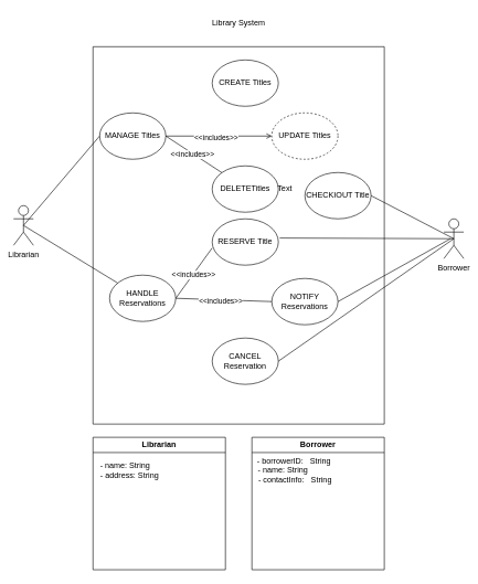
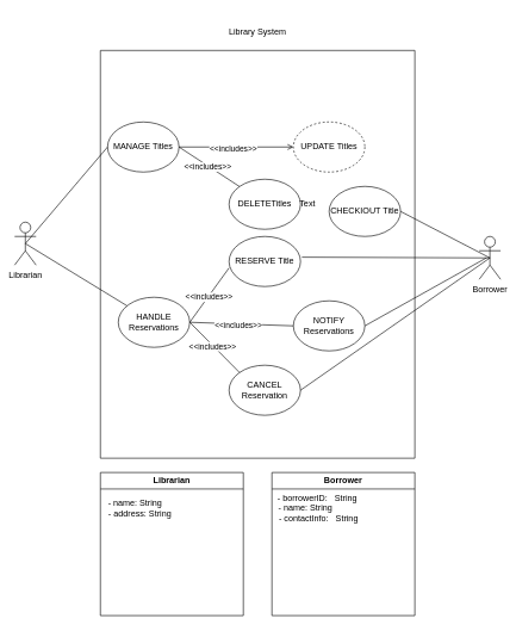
  <mxCell id="0" />
  <mxCell id="1" parent="0" />
  <mxCell id="2" value="" style="swimlane;startSize=0;" parent="1" vertex="1"><mxGeometry x="140" y="70" width="440" height="570" as="geometry" /></mxCell>
  <mxCell id="3" value="MANAGE Titles" style="ellipse;whiteSpace=wrap;html=1;" parent="2" vertex="1"><mxGeometry x="10" y="100" width="100" height="70" as="geometry" /></mxCell>
- <mxCell id="4" value="CREATE Titles" style="ellipse;whiteSpace=wrap;html=1;" parent="2" vertex="1"><mxGeometry x="180" y="20" width="100" height="70" as="geometry" /></mxCell>
  <mxCell id="5" value="UPDATE Titles" style="ellipse;whiteSpace=wrap;html=1;dashed=1;" parent="2" vertex="1"><mxGeometry x="270" y="100" width="100" height="70" as="geometry" /></mxCell>
  <mxCell id="6" value="DELETETitles" style="ellipse;whiteSpace=wrap;html=1;" parent="2" vertex="1"><mxGeometry x="180" y="180" width="100" height="70" as="geometry" /></mxCell>
  <mxCell id="7" value="" style="endArrow=open;html=1;rounded=0;exitX=1;exitY=0.5;exitDx=0;exitDy=0;entryX=0;entryY=0.5;entryDx=0;entryDy=0;" parent="2" source="3" target="5" edge="1"><mxGeometry width="50" height="50" relative="1" as="geometry"><mxPoint x="120" y="145" as="sourcePoint" /><mxPoint x="190" y="65" as="targetPoint" /></mxGeometry></mxCell>
  <mxCell id="8" value="&amp;lt;&amp;lt;includes&amp;gt;&amp;gt;" style="edgeLabel;html=1;align=center;verticalAlign=middle;resizable=0;points=[];" parent="7" vertex="1" connectable="0"><mxGeometry x="-0.06" y="-1" relative="1" as="geometry"><mxPoint as="offset" /></mxGeometry></mxCell>
  <mxCell id="9" value="" style="endArrow=none;html=1;rounded=0;exitX=1;exitY=0.5;exitDx=0;exitDy=0;entryX=0;entryY=0;entryDx=0;entryDy=0;" parent="2" source="3" target="6" edge="1"><mxGeometry width="50" height="50" relative="1" as="geometry"><mxPoint x="120" y="145" as="sourcePoint" /><mxPoint x="280" y="145" as="targetPoint" /></mxGeometry></mxCell>
  <mxCell id="10" value="&amp;lt;&amp;lt;includes&amp;gt;&amp;gt;" style="edgeLabel;html=1;align=center;verticalAlign=middle;resizable=0;points=[];" parent="9" vertex="1" connectable="0"><mxGeometry x="-0.06" y="-1" relative="1" as="geometry"><mxPoint as="offset" /></mxGeometry></mxCell>
  <mxCell id="11" value="HANDLE Reservations" style="ellipse;whiteSpace=wrap;html=1;" parent="2" vertex="1"><mxGeometry x="25" y="345" width="100" height="70" as="geometry" /></mxCell>
  <mxCell id="12" value="NOTIFY Reservations" style="ellipse;whiteSpace=wrap;html=1;" parent="2" vertex="1"><mxGeometry x="270" y="350" width="100" height="70" as="geometry" /></mxCell>
  <mxCell id="13" value="CANCEL Reservation" style="ellipse;whiteSpace=wrap;html=1;" parent="2" vertex="1"><mxGeometry x="180" y="440" width="100" height="70" as="geometry" /></mxCell>
  <mxCell id="14" value="RESERVE Title" style="ellipse;whiteSpace=wrap;html=1;" parent="2" vertex="1"><mxGeometry x="180" y="260" width="100" height="70" as="geometry" /></mxCell>
  <mxCell id="15" value="" style="endArrow=none;html=1;rounded=0;exitX=1;exitY=0.5;exitDx=0;exitDy=0;entryX=0;entryY=0.629;entryDx=0;entryDy=0;entryPerimeter=0;" parent="2" source="11" target="14" edge="1"><mxGeometry width="50" height="50" relative="1" as="geometry"><mxPoint x="120" y="145" as="sourcePoint" /><mxPoint x="190" y="65" as="targetPoint" /></mxGeometry></mxCell>
  <mxCell id="16" value="&amp;lt;&amp;lt;includes&amp;gt;&amp;gt;" style="edgeLabel;html=1;align=center;verticalAlign=middle;resizable=0;points=[];" parent="15" vertex="1" connectable="0"><mxGeometry x="-0.06" y="-1" relative="1" as="geometry"><mxPoint as="offset" /></mxGeometry></mxCell>
  <mxCell id="17" value="" style="endArrow=none;html=1;rounded=0;exitX=1;exitY=0.5;exitDx=0;exitDy=0;entryX=0;entryY=0.5;entryDx=0;entryDy=0;" parent="2" source="11" target="12" edge="1"><mxGeometry width="50" height="50" relative="1" as="geometry"><mxPoint x="120" y="395" as="sourcePoint" /><mxPoint x="190" y="314" as="targetPoint" /></mxGeometry></mxCell>
  <mxCell id="18" value="&amp;lt;&amp;lt;includes&amp;gt;&amp;gt;" style="edgeLabel;html=1;align=center;verticalAlign=middle;resizable=0;points=[];" parent="17" vertex="1" connectable="0"><mxGeometry x="-0.06" y="-1" relative="1" as="geometry"><mxPoint as="offset" /></mxGeometry></mxCell>
+ <mxCell id="19" value="" style="endArrow=none;html=1;rounded=0;exitX=1;exitY=0.5;exitDx=0;exitDy=0;entryX=0;entryY=0;entryDx=0;entryDy=0;" parent="2" source="11" target="13" edge="1"><mxGeometry width="50" height="50" relative="1" as="geometry"><mxPoint x="120" y="395" as="sourcePoint" /><mxPoint x="190" y="314" as="targetPoint" /></mxGeometry></mxCell>
+ <mxCell id="20" value="&amp;lt;&amp;lt;includes&amp;gt;&amp;gt;" style="edgeLabel;html=1;align=center;verticalAlign=middle;resizable=0;points=[];" parent="19" vertex="1" connectable="0"><mxGeometry x="-0.06" y="-1" relative="1" as="geometry"><mxPoint as="offset" /></mxGeometry></mxCell>
  <mxCell id="21" value="CHECKIOUT Title" style="ellipse;whiteSpace=wrap;html=1;" parent="2" vertex="1"><mxGeometry x="320" y="190" width="100" height="70" as="geometry" /></mxCell>
  <mxCell id="22" value="&lt;div&gt;Librarian&lt;/div&gt;&lt;div&gt;&lt;br&gt;&lt;/div&gt;" style="shape=umlActor;verticalLabelPosition=bottom;verticalAlign=top;html=1;outlineConnect=0;" parent="1" vertex="1"><mxGeometry x="20" y="310" width="30" height="60" as="geometry" /></mxCell>
  <mxCell id="23" value="" style="endArrow=none;html=1;rounded=0;exitX=0.5;exitY=0.5;exitDx=0;exitDy=0;exitPerimeter=0;entryX=0;entryY=0.5;entryDx=0;entryDy=0;" parent="1" source="22" target="3" edge="1"><mxGeometry width="50" height="50" relative="1" as="geometry"><mxPoint x="410" y="410" as="sourcePoint" /><mxPoint x="460" y="360" as="targetPoint" /></mxGeometry></mxCell>
  <mxCell id="24" value="" style="endArrow=none;html=1;rounded=0;exitX=0.5;exitY=0.5;exitDx=0;exitDy=0;exitPerimeter=0;" parent="1" source="22" target="11" edge="1"><mxGeometry width="50" height="50" relative="1" as="geometry"><mxPoint x="410" y="410" as="sourcePoint" /><mxPoint x="460" y="360" as="targetPoint" /></mxGeometry></mxCell>
  <mxCell id="25" value="Borrower&lt;div&gt;&lt;br&gt;&lt;/div&gt;" style="shape=umlActor;verticalLabelPosition=bottom;verticalAlign=top;html=1;outlineConnect=0;" parent="1" vertex="1"><mxGeometry x="670" y="330" width="30" height="60" as="geometry" /></mxCell>
  <mxCell id="26" value="" style="endArrow=none;html=1;rounded=0;entryX=0.5;entryY=0.5;entryDx=0;entryDy=0;entryPerimeter=0;exitX=1.02;exitY=0.414;exitDx=0;exitDy=0;exitPerimeter=0;" parent="1" source="14" target="25" edge="1"><mxGeometry width="50" height="50" relative="1" as="geometry"><mxPoint x="610" y="420" as="sourcePoint" /><mxPoint x="660" y="370" as="targetPoint" /></mxGeometry></mxCell>
  <mxCell id="27" value="" style="endArrow=none;html=1;rounded=0;exitX=1;exitY=0.5;exitDx=0;exitDy=0;" parent="1" source="12" edge="1"><mxGeometry width="50" height="50" relative="1" as="geometry"><mxPoint x="610" y="420" as="sourcePoint" /><mxPoint x="680" y="360" as="targetPoint" /></mxGeometry></mxCell>
  <mxCell id="28" value="" style="endArrow=none;html=1;rounded=0;entryX=0.5;entryY=0.5;entryDx=0;entryDy=0;entryPerimeter=0;exitX=1;exitY=0.5;exitDx=0;exitDy=0;" parent="1" source="21" target="25" edge="1"><mxGeometry width="50" height="50" relative="1" as="geometry"><mxPoint x="610" y="420" as="sourcePoint" /><mxPoint x="660" y="370" as="targetPoint" /></mxGeometry></mxCell>
  <mxCell id="29" value="" style="endArrow=none;html=1;rounded=0;exitX=0.5;exitY=0.5;exitDx=0;exitDy=0;exitPerimeter=0;entryX=1;entryY=0.5;entryDx=0;entryDy=0;" parent="1" source="25" target="13" edge="1"><mxGeometry width="50" height="50" relative="1" as="geometry"><mxPoint x="610" y="420" as="sourcePoint" /><mxPoint x="650" y="460" as="targetPoint" /></mxGeometry></mxCell>
  <mxCell id="30" value="Librarian" style="swimlane;whiteSpace=wrap;html=1;" parent="1" vertex="1"><mxGeometry x="140" y="660" width="200" height="200" as="geometry" /></mxCell>
  <mxCell id="31" value="&lt;span class=&quot;hljs-operator&quot;&gt;-&lt;/span&gt; name: String&amp;nbsp;&lt;br&gt;&amp;nbsp; &amp;nbsp;&lt;span class=&quot;hljs-operator&quot;&gt;-&lt;/span&gt; address: String" style="text;html=1;align=center;verticalAlign=middle;resizable=0;points=[];autosize=1;strokeColor=none;fillColor=none;" parent="30" vertex="1"><mxGeometry x="-10" y="30" width="120" height="40" as="geometry" /></mxCell>
  <mxCell id="32" value="Borrower" style="swimlane;whiteSpace=wrap;html=1;" parent="1" vertex="1"><mxGeometry x="380" y="660" width="200" height="200" as="geometry" /></mxCell>
  <mxCell id="33" value="&amp;nbsp; &amp;nbsp; &amp;nbsp; &amp;nbsp; &amp;nbsp; &amp;nbsp;&lt;span class=&quot;hljs-operator&quot;&gt;-&lt;/span&gt; borrowerID: &amp;nbsp;&amp;nbsp;String &amp;nbsp;&amp;nbsp;&lt;div&gt;&lt;span style=&quot;background-color: initial;&quot; class=&quot;hljs-operator&quot;&gt;-&lt;/span&gt;&lt;span style=&quot;background-color: initial;&quot;&gt; name: String &lt;/span&gt;&lt;span style=&quot;background-color: initial;&quot;&gt;&amp;nbsp;&lt;/span&gt;&lt;div&gt;&amp;nbsp; &amp;nbsp; &amp;nbsp; &amp;nbsp; &amp;nbsp;&amp;nbsp;&lt;span class=&quot;hljs-operator&quot;&gt;-&lt;/span&gt; contactInfo: &amp;nbsp;&amp;nbsp;String&amp;nbsp;&lt;/div&gt;&lt;/div&gt;" style="text;html=1;align=center;verticalAlign=middle;resizable=0;points=[];autosize=1;strokeColor=none;fillColor=none;" parent="32" vertex="1"><mxGeometry x="-40" y="20" width="180" height="60" as="geometry" /></mxCell>
  <mxCell id="34" value="Text" style="text;html=1;align=center;verticalAlign=middle;whiteSpace=wrap;rounded=0;" vertex="1" parent="1"><mxGeometry x="400" y="270" width="60" height="30" as="geometry" /></mxCell>
- <mxCell id="35" value="Library System" style="text;html=1;align=center;verticalAlign=middle;whiteSpace=wrap;rounded=0;" vertex="1" parent="1"><mxGeometry x="250" y="10" width="220" height="50" as="geometry" /></mxCell>
+ <mxCell id="35" value="Library System" style="text;html=1;align=center;verticalAlign=middle;whiteSpace=wrap;rounded=0;" vertex="1" parent="1"><mxGeometry x="250" y="20" width="220" height="50" as="geometry" /></mxCell>
